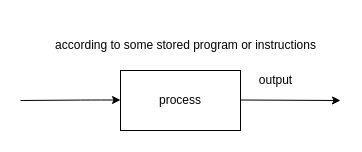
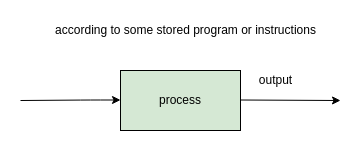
  <mxCell id="0" />
  <mxCell id="1" parent="0" />
- <mxCell id="2" value="process" style="rounded=0;whiteSpace=wrap;html=1;" vertex="1" parent="1"><mxGeometry x="120" y="70" width="120" height="60" as="geometry" /></mxCell>
+ <mxCell id="2" value="process" style="rounded=0;whiteSpace=wrap;html=1;fillColor=#d5e8d4;" vertex="1" parent="1"><mxGeometry x="120" y="70" width="120" height="60" as="geometry" /></mxCell>
  <mxCell id="3" value="" style="endArrow=classic;html=1;" edge="1" parent="1"><mxGeometry width="50" height="50" relative="1" as="geometry"><mxPoint x="240" y="99.5" as="sourcePoint" /><mxPoint x="340" y="100" as="targetPoint" /></mxGeometry></mxCell>
  <mxCell id="4" value="output" style="text;html=1;align=center;verticalAlign=middle;resizable=0;points=[];autosize=1;" vertex="1" parent="1"><mxGeometry x="250" y="70" width="50" height="20" as="geometry" /></mxCell>
- <mxCell id="5" value="according to some stored program or instructions" style="text;html=1;align=center;verticalAlign=middle;resizable=0;points=[];autosize=1;" vertex="1" parent="1"><mxGeometry x="45" y="35" width="280" height="20" as="geometry" /></mxCell>
+ <mxCell id="5" value="according to some stored program or instructions" style="text;html=1;align=center;verticalAlign=middle;resizable=0;points=[];autosize=1;" vertex="1" parent="1"><mxGeometry x="45" y="20" width="280" height="20" as="geometry" /></mxCell>
  <mxCell id="6" value="" style="endArrow=classic;html=1;" edge="1" parent="1"><mxGeometry width="50" height="50" relative="1" as="geometry"><mxPoint x="20" y="100" as="sourcePoint" /><mxPoint x="120" y="99.5" as="targetPoint" /><Array as="points"><mxPoint x="90" y="99.5" /></Array></mxGeometry></mxCell>
